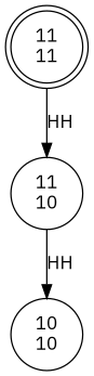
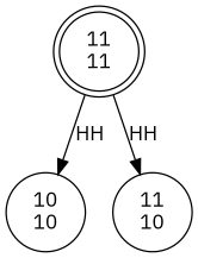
  digraph {
    fontname="IBM Plex Sans"
    node [fontname="IBM Plex Sans" shape=circle]
    edge [fontname="IBM Plex Sans"]
    n1 [label="10\n10"]
    n2 [label="11\n10"]
    n3 [label="11\n11" shape=doublecircle]
-   n2 -> n1 [label=HH]
+   n3 -> n1 [label=HH]
    n3 -> n2 [label=HH]
  }
